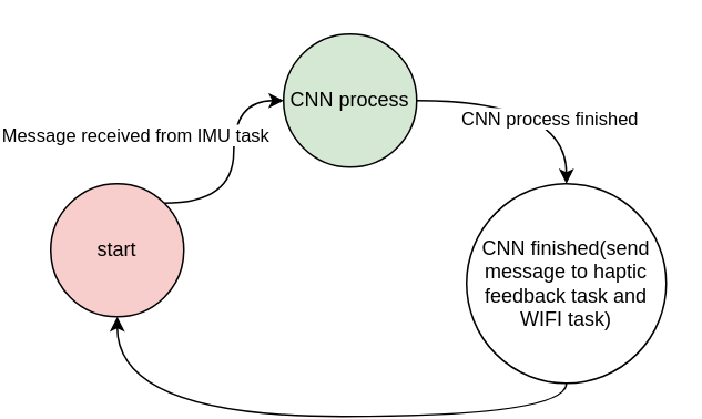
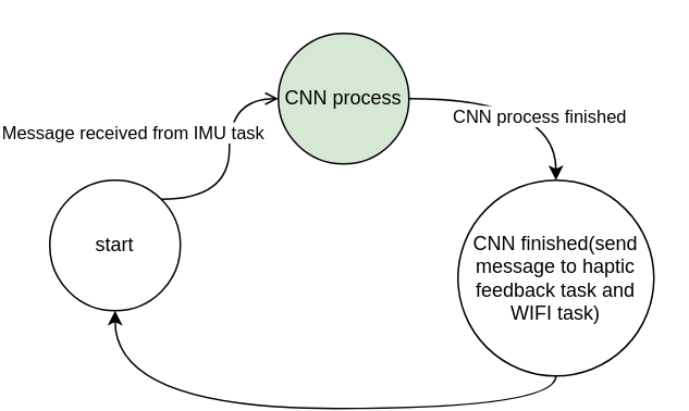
  <mxCell id="0" />
  <mxCell id="1" parent="0" />
- <mxCell id="2" style="edgeStyle=orthogonalEdgeStyle;rounded=0;orthogonalLoop=1;jettySize=auto;html=1;exitX=1;exitY=0;exitDx=0;exitDy=0;entryX=0;entryY=0.5;entryDx=0;entryDy=0;curved=1;" edge="1" parent="1" source="4" target="7"><mxGeometry relative="1" as="geometry" /></mxCell>
+ <mxCell id="2" style="edgeStyle=orthogonalEdgeStyle;rounded=0;orthogonalLoop=1;jettySize=auto;html=1;exitX=1;exitY=0;exitDx=0;exitDy=0;entryX=0;entryY=0.5;entryDx=0;entryDy=0;curved=1;endArrow=open;" edge="1" parent="1" source="4" target="7"><mxGeometry relative="1" as="geometry" /></mxCell>
  <mxCell id="3" value="Message received from IMU task" style="edgeLabel;html=1;align=center;verticalAlign=middle;resizable=0;points=[];" vertex="1" connectable="0" parent="2"><mxGeometry x="-0.019" y="1" relative="1" as="geometry"><mxPoint x="-59" y="-18" as="offset" /></mxGeometry></mxCell>
- <mxCell id="4" value="start" style="ellipse;whiteSpace=wrap;html=1;aspect=fixed;fillColor=#f8cecc;" vertex="1" parent="1"><mxGeometry x="20" y="110" width="80" height="80" as="geometry" /></mxCell>
+ <mxCell id="4" value="start" style="ellipse;whiteSpace=wrap;html=1;aspect=fixed;" vertex="1" parent="1"><mxGeometry x="20" y="110" width="80" height="80" as="geometry" /></mxCell>
  <mxCell id="5" style="edgeStyle=orthogonalEdgeStyle;rounded=0;orthogonalLoop=1;jettySize=auto;html=1;exitX=1;exitY=0.5;exitDx=0;exitDy=0;entryX=0.5;entryY=0;entryDx=0;entryDy=0;curved=1;" edge="1" parent="1" source="7" target="9"><mxGeometry relative="1" as="geometry" /></mxCell>
  <mxCell id="6" value="CNN process finished" style="edgeLabel;html=1;align=center;verticalAlign=middle;resizable=0;points=[];" vertex="1" connectable="0" parent="5"><mxGeometry x="-0.067" y="1" relative="1" as="geometry"><mxPoint x="14" y="11" as="offset" /></mxGeometry></mxCell>
  <mxCell id="7" value="CNN process" style="ellipse;whiteSpace=wrap;html=1;aspect=fixed;fillColor=#d5e8d4;" vertex="1" parent="1"><mxGeometry x="160" y="20" width="80" height="80" as="geometry" /></mxCell>
  <mxCell id="8" style="edgeStyle=orthogonalEdgeStyle;rounded=0;orthogonalLoop=1;jettySize=auto;html=1;exitX=0.5;exitY=1;exitDx=0;exitDy=0;entryX=0.5;entryY=1;entryDx=0;entryDy=0;curved=1;" edge="1" parent="1" source="9" target="4"><mxGeometry relative="1" as="geometry" /></mxCell>
  <mxCell id="9" value="CNN finished(send message to haptic feedback task and WIFI task)" style="ellipse;whiteSpace=wrap;html=1;aspect=fixed;" vertex="1" parent="1"><mxGeometry x="270" y="110" width="120" height="120" as="geometry" /></mxCell>
